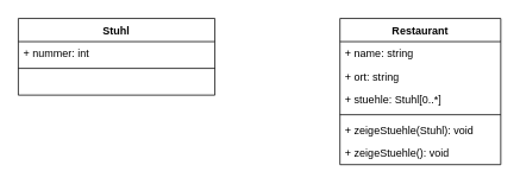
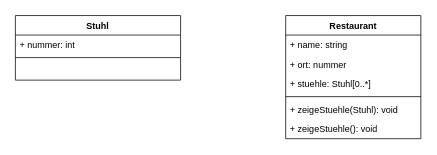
  <mxCell id="0" />
  <mxCell id="1" parent="0" />
  <mxCell id="2" value="Stuhl" style="swimlane;fontStyle=1;align=center;verticalAlign=top;childLayout=stackLayout;horizontal=1;startSize=26;horizontalStack=0;resizeParent=1;resizeParentMax=0;resizeLast=0;collapsible=1;marginBottom=0;whiteSpace=wrap;html=1;" parent="1" vertex="1"><mxGeometry x="20" y="20" width="220" height="86" as="geometry" /></mxCell>
  <mxCell id="3" value="+ nummer: int" style="text;strokeColor=none;fillColor=none;align=left;verticalAlign=top;spacingLeft=4;spacingRight=4;overflow=hidden;rotatable=0;points=[[0,0.5],[1,0.5]];portConstraint=eastwest;whiteSpace=wrap;html=1;" parent="2" vertex="1"><mxGeometry y="26" width="220" height="26" as="geometry" /></mxCell>
  <mxCell id="4" value="" style="line;strokeWidth=1;fillColor=none;align=left;verticalAlign=middle;spacingTop=-1;spacingLeft=3;spacingRight=3;rotatable=0;labelPosition=right;points=[];portConstraint=eastwest;strokeColor=inherit;" parent="2" vertex="1"><mxGeometry y="52" width="220" height="8" as="geometry" /></mxCell>
  <mxCell id="5" value="&amp;nbsp;" style="text;strokeColor=none;fillColor=none;align=left;verticalAlign=top;spacingLeft=4;spacingRight=4;overflow=hidden;rotatable=0;points=[[0,0.5],[1,0.5]];portConstraint=eastwest;whiteSpace=wrap;html=1;" parent="2" vertex="1"><mxGeometry y="60" width="220" height="26" as="geometry" /></mxCell>
  <mxCell id="6" value="Restaurant" style="swimlane;fontStyle=1;align=center;verticalAlign=top;childLayout=stackLayout;horizontal=1;startSize=26;horizontalStack=0;resizeParent=1;resizeParentMax=0;resizeLast=0;collapsible=1;marginBottom=0;whiteSpace=wrap;html=1;" parent="1" vertex="1"><mxGeometry x="380" y="20" width="180" height="164" as="geometry" /></mxCell>
  <mxCell id="7" value="+ name: string" style="text;strokeColor=none;fillColor=none;align=left;verticalAlign=top;spacingLeft=4;spacingRight=4;overflow=hidden;rotatable=0;points=[[0,0.5],[1,0.5]];portConstraint=eastwest;whiteSpace=wrap;html=1;" parent="6" vertex="1"><mxGeometry y="26" width="180" height="26" as="geometry" /></mxCell>
- <mxCell id="8" value="+ ort: string" style="text;strokeColor=none;fillColor=none;align=left;verticalAlign=top;spacingLeft=4;spacingRight=4;overflow=hidden;rotatable=0;points=[[0,0.5],[1,0.5]];portConstraint=eastwest;whiteSpace=wrap;html=1;" parent="6" vertex="1"><mxGeometry y="52" width="180" height="26" as="geometry" /></mxCell>
+ <mxCell id="8" value="+ ort: nummer" style="text;strokeColor=none;fillColor=none;align=left;verticalAlign=top;spacingLeft=4;spacingRight=4;overflow=hidden;rotatable=0;points=[[0,0.5],[1,0.5]];portConstraint=eastwest;whiteSpace=wrap;html=1;" parent="6" vertex="1"><mxGeometry y="52" width="180" height="26" as="geometry" /></mxCell>
  <mxCell id="9" value="+ stuehle: Stuhl[0..*]" style="text;strokeColor=none;fillColor=none;align=left;verticalAlign=top;spacingLeft=4;spacingRight=4;overflow=hidden;rotatable=0;points=[[0,0.5],[1,0.5]];portConstraint=eastwest;whiteSpace=wrap;html=1;" parent="6" vertex="1"><mxGeometry y="78" width="180" height="26" as="geometry" /></mxCell>
  <mxCell id="10" value="" style="line;strokeWidth=1;fillColor=none;align=left;verticalAlign=middle;spacingTop=-1;spacingLeft=3;spacingRight=3;rotatable=0;labelPosition=right;points=[];portConstraint=eastwest;strokeColor=inherit;" parent="6" vertex="1"><mxGeometry y="104" width="180" height="8" as="geometry" /></mxCell>
  <mxCell id="11" value="+ zeigeStuehle(Stuhl): void" style="text;strokeColor=none;fillColor=none;align=left;verticalAlign=top;spacingLeft=4;spacingRight=4;overflow=hidden;rotatable=0;points=[[0,0.5],[1,0.5]];portConstraint=eastwest;whiteSpace=wrap;html=1;" parent="6" vertex="1"><mxGeometry y="112" width="180" height="26" as="geometry" /></mxCell>
  <mxCell id="12" value="+ zeigeStuehle(): void" style="text;strokeColor=none;fillColor=none;align=left;verticalAlign=top;spacingLeft=4;spacingRight=4;overflow=hidden;rotatable=0;points=[[0,0.5],[1,0.5]];portConstraint=eastwest;whiteSpace=wrap;html=1;" parent="6" vertex="1"><mxGeometry y="138" width="180" height="26" as="geometry" /></mxCell>
